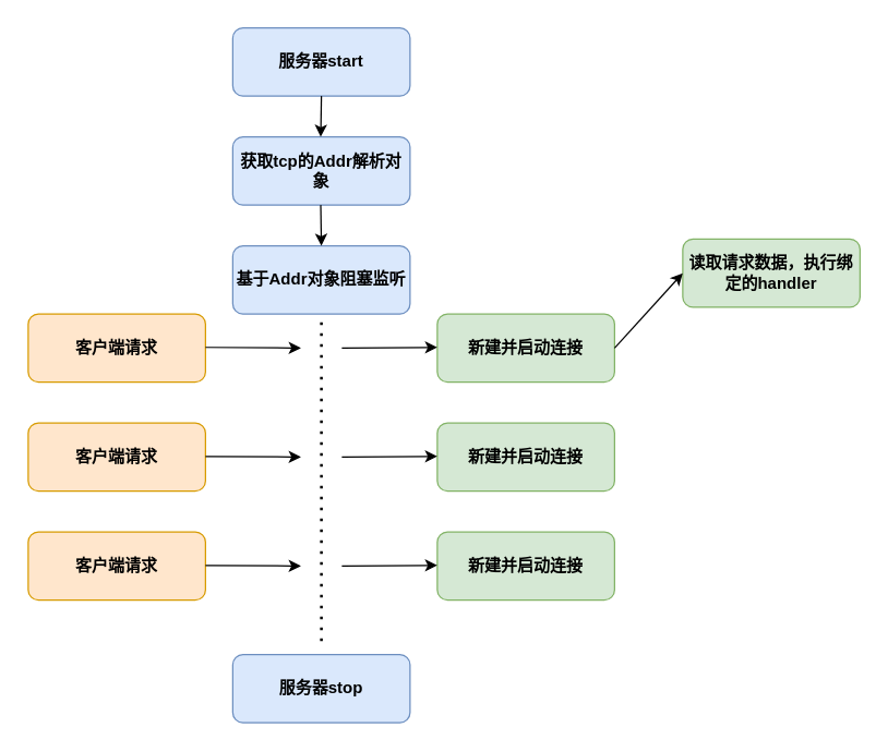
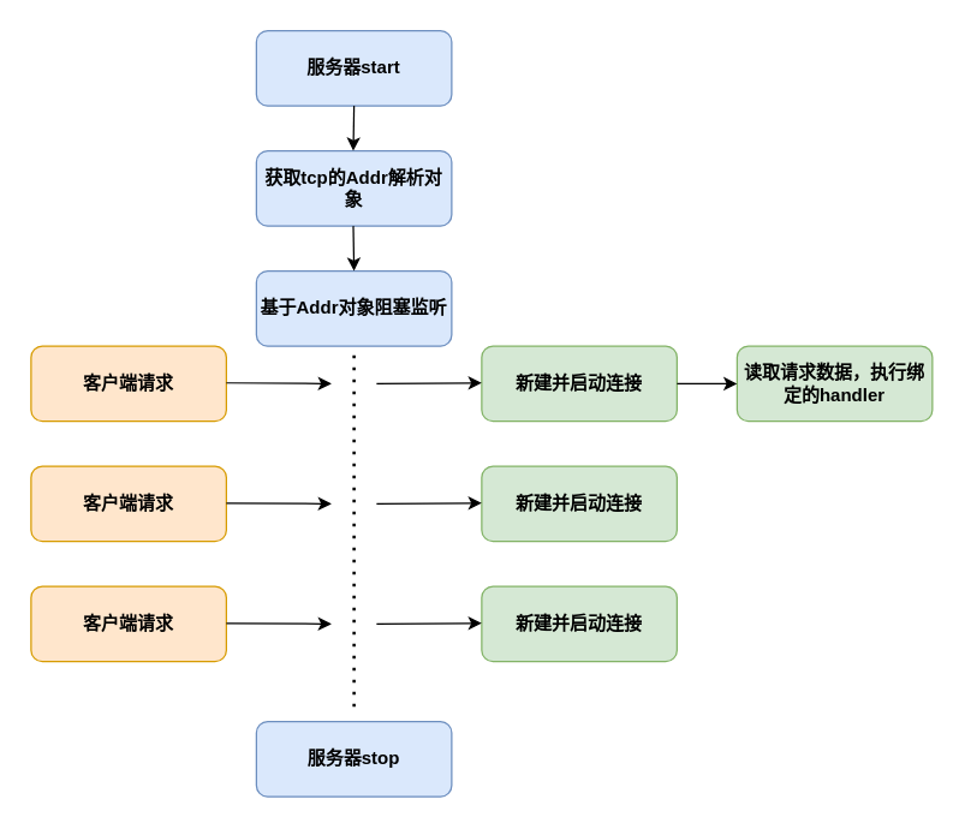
  <mxCell id="0" />
  <mxCell id="1" parent="0" />
  <mxCell id="2" value="&lt;b&gt;获取tcp的Addr解析对象&lt;/b&gt;" style="rounded=1;whiteSpace=wrap;html=1;fillColor=#dae8fc;strokeColor=#6c8ebf;" vertex="1" parent="1"><mxGeometry x="170" y="100" width="130" height="50" as="geometry" /></mxCell>
  <mxCell id="3" value="&lt;b&gt;基于Addr对象阻塞监听&lt;/b&gt;" style="rounded=1;whiteSpace=wrap;html=1;fillColor=#dae8fc;strokeColor=#6c8ebf;" vertex="1" parent="1"><mxGeometry x="170" y="180" width="130" height="50" as="geometry" /></mxCell>
  <mxCell id="4" value="" style="endArrow=classic;html=1;rounded=0;" edge="1" parent="1"><mxGeometry width="50" height="50" relative="1" as="geometry"><mxPoint x="234.5" y="150" as="sourcePoint" /><mxPoint x="235" y="180" as="targetPoint" /></mxGeometry></mxCell>
  <mxCell id="5" value="&lt;b&gt;新建并启动连接&lt;/b&gt;" style="rounded=1;whiteSpace=wrap;html=1;fillColor=#d5e8d4;strokeColor=#82b366;" vertex="1" parent="1"><mxGeometry x="320" y="230" width="130" height="50" as="geometry" /></mxCell>
  <mxCell id="6" value="" style="endArrow=none;dashed=1;html=1;dashPattern=1 3;strokeWidth=2;rounded=0;entryX=0.5;entryY=1;entryDx=0;entryDy=0;" edge="1" parent="1" target="3"><mxGeometry width="50" height="50" relative="1" as="geometry"><mxPoint x="235" y="470" as="sourcePoint" /><mxPoint x="240" y="280" as="targetPoint" /></mxGeometry></mxCell>
  <mxCell id="7" value="&lt;b&gt;客户端请求&lt;/b&gt;" style="rounded=1;whiteSpace=wrap;html=1;fillColor=#ffe6cc;strokeColor=#d79b00;" vertex="1" parent="1"><mxGeometry x="20" y="230" width="130" height="50" as="geometry" /></mxCell>
  <mxCell id="8" value="" style="endArrow=classic;html=1;rounded=0;" edge="1" parent="1"><mxGeometry width="50" height="50" relative="1" as="geometry"><mxPoint x="150" y="254.5" as="sourcePoint" /><mxPoint x="220" y="255" as="targetPoint" /></mxGeometry></mxCell>
  <mxCell id="9" value="" style="endArrow=classic;html=1;rounded=0;" edge="1" parent="1"><mxGeometry width="50" height="50" relative="1" as="geometry"><mxPoint x="250" y="255" as="sourcePoint" /><mxPoint x="320" y="254.5" as="targetPoint" /></mxGeometry></mxCell>
  <mxCell id="10" value="&lt;b&gt;客户端请求&lt;/b&gt;" style="rounded=1;whiteSpace=wrap;html=1;fillColor=#ffe6cc;strokeColor=#d79b00;" vertex="1" parent="1"><mxGeometry x="20" y="310" width="130" height="50" as="geometry" /></mxCell>
  <mxCell id="11" value="&lt;b&gt;客户端请求&lt;/b&gt;" style="rounded=1;whiteSpace=wrap;html=1;fillColor=#ffe6cc;strokeColor=#d79b00;" vertex="1" parent="1"><mxGeometry x="20" y="390" width="130" height="50" as="geometry" /></mxCell>
  <mxCell id="12" value="" style="endArrow=classic;html=1;rounded=0;" edge="1" parent="1"><mxGeometry width="50" height="50" relative="1" as="geometry"><mxPoint x="150" y="414.5" as="sourcePoint" /><mxPoint x="220" y="415" as="targetPoint" /></mxGeometry></mxCell>
  <mxCell id="13" value="" style="endArrow=classic;html=1;rounded=0;" edge="1" parent="1"><mxGeometry width="50" height="50" relative="1" as="geometry"><mxPoint x="150" y="334.5" as="sourcePoint" /><mxPoint x="220" y="335" as="targetPoint" /></mxGeometry></mxCell>
  <mxCell id="14" value="&lt;b&gt;新建并启动连接&lt;/b&gt;" style="rounded=1;whiteSpace=wrap;html=1;fillColor=#d5e8d4;strokeColor=#82b366;" vertex="1" parent="1"><mxGeometry x="320" y="390" width="130" height="50" as="geometry" /></mxCell>
  <mxCell id="15" value="&lt;b&gt;新建并启动连接&lt;/b&gt;" style="rounded=1;whiteSpace=wrap;html=1;fillColor=#d5e8d4;strokeColor=#82b366;" vertex="1" parent="1"><mxGeometry x="320" y="310" width="130" height="50" as="geometry" /></mxCell>
  <mxCell id="16" value="" style="endArrow=classic;html=1;rounded=0;" edge="1" parent="1"><mxGeometry width="50" height="50" relative="1" as="geometry"><mxPoint x="250" y="415" as="sourcePoint" /><mxPoint x="320" y="414.5" as="targetPoint" /></mxGeometry></mxCell>
  <mxCell id="17" value="" style="endArrow=classic;html=1;rounded=0;" edge="1" parent="1"><mxGeometry width="50" height="50" relative="1" as="geometry"><mxPoint x="250" y="335" as="sourcePoint" /><mxPoint x="320" y="334.5" as="targetPoint" /></mxGeometry></mxCell>
  <mxCell id="18" value="&lt;b&gt;服务器stop&lt;/b&gt;" style="rounded=1;whiteSpace=wrap;html=1;fillColor=#dae8fc;strokeColor=#6c8ebf;" vertex="1" parent="1"><mxGeometry x="170" y="480" width="130" height="50" as="geometry" /></mxCell>
  <mxCell id="19" value="&lt;b&gt;服务器start&lt;/b&gt;" style="rounded=1;whiteSpace=wrap;html=1;fillColor=#dae8fc;strokeColor=#6c8ebf;" vertex="1" parent="1"><mxGeometry x="170" y="20" width="130" height="50" as="geometry" /></mxCell>
  <mxCell id="20" value="" style="endArrow=classic;html=1;rounded=0;" edge="1" parent="1"><mxGeometry width="50" height="50" relative="1" as="geometry"><mxPoint x="235" y="70" as="sourcePoint" /><mxPoint x="234.5" y="100" as="targetPoint" /></mxGeometry></mxCell>
- <mxCell id="21" value="&lt;b&gt;读取请求数据，执行绑定的handler&lt;/b&gt;" style="rounded=1;whiteSpace=wrap;html=1;fillColor=#d5e8d4;strokeColor=#82b366;" vertex="1" parent="1"><mxGeometry x="500" y="175" width="130" height="50" as="geometry" /></mxCell>
+ <mxCell id="21" value="&lt;b&gt;读取请求数据，执行绑定的handler&lt;/b&gt;" style="rounded=1;whiteSpace=wrap;html=1;fillColor=#d5e8d4;strokeColor=#82b366;" vertex="1" parent="1"><mxGeometry x="490" y="230" width="130" height="50" as="geometry" /></mxCell>
  <mxCell id="22" value="" style="endArrow=classic;html=1;rounded=0;entryX=0;entryY=0.5;entryDx=0;entryDy=0;exitX=1;exitY=0.5;exitDx=0;exitDy=0;" edge="1" parent="1" source="5" target="21"><mxGeometry width="50" height="50" relative="1" as="geometry"><mxPoint x="450" y="260" as="sourcePoint" /><mxPoint x="500" y="210" as="targetPoint" /></mxGeometry></mxCell>
